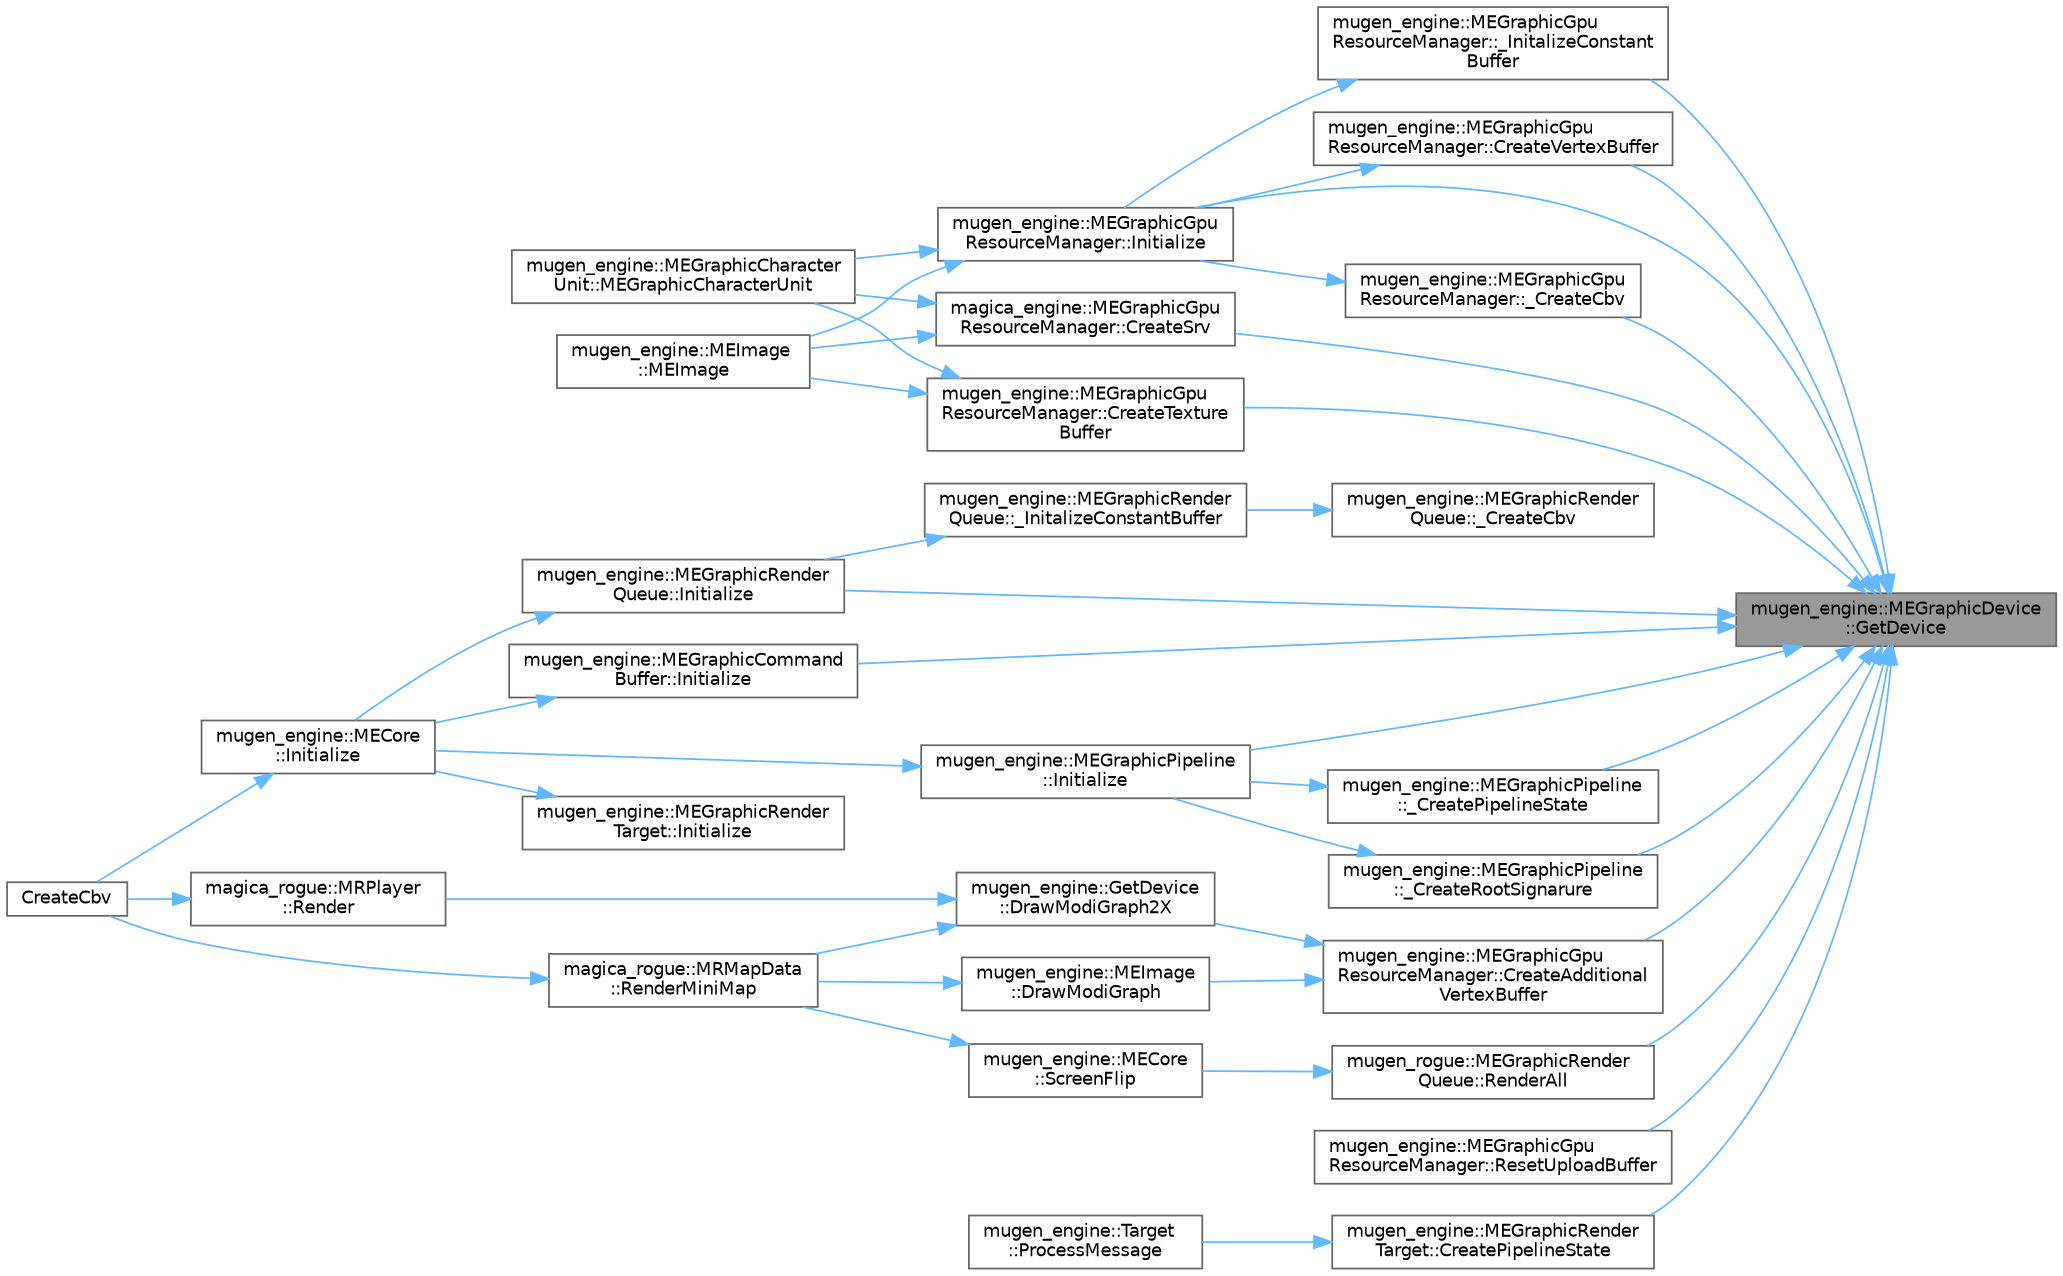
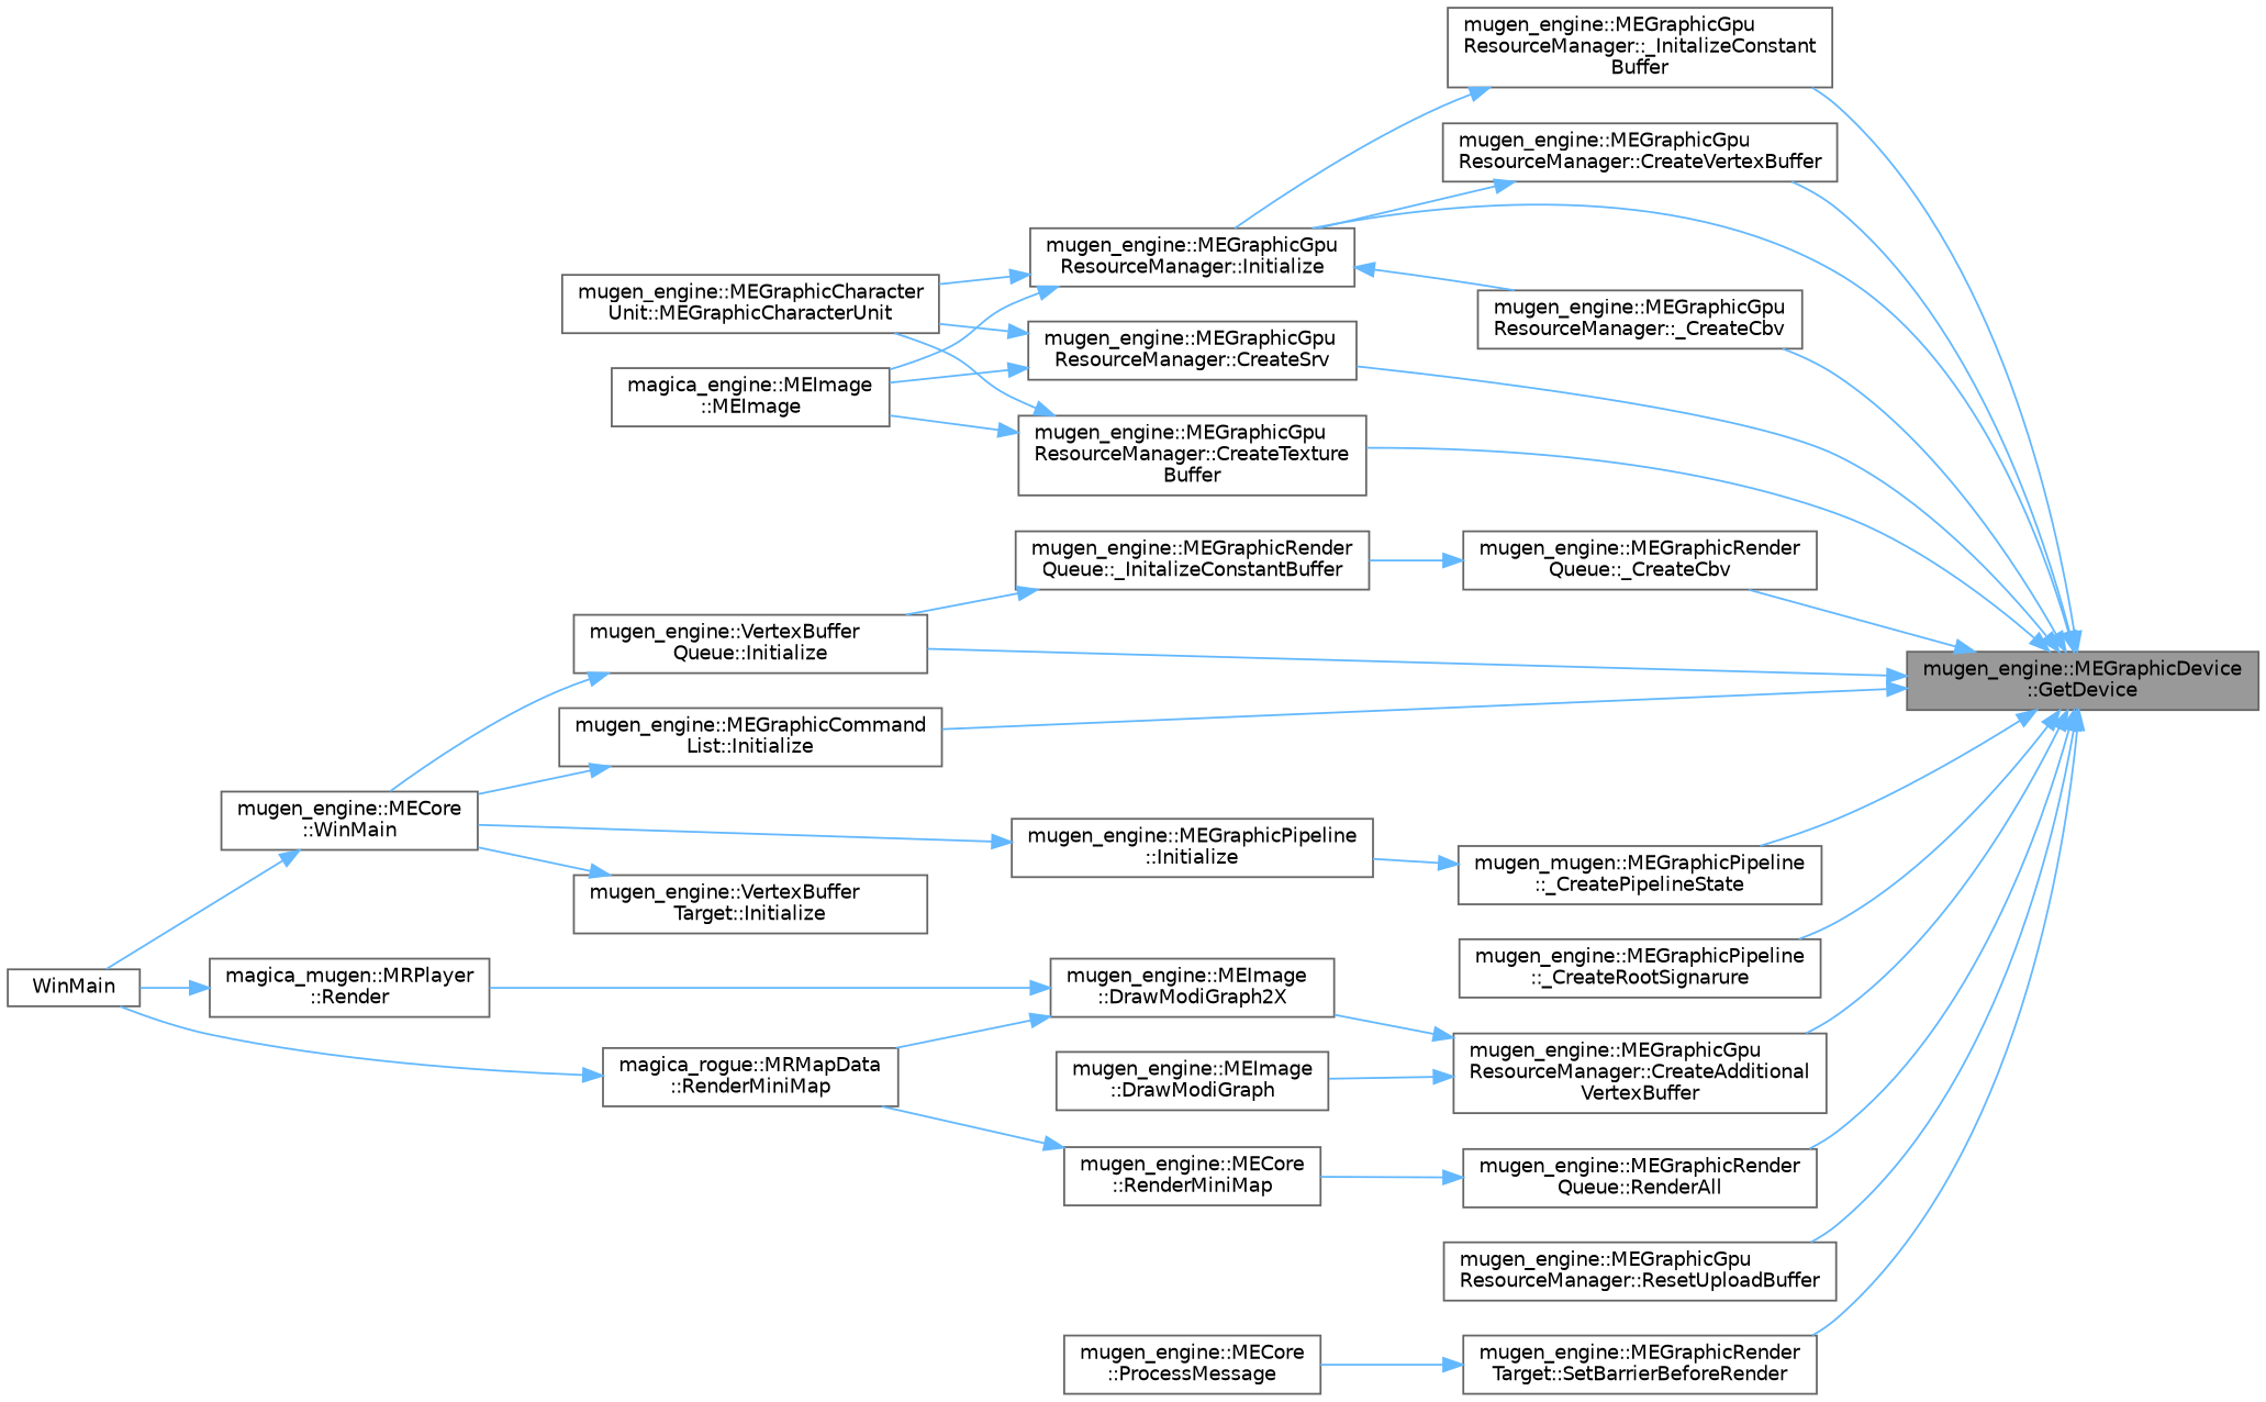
  digraph {
    rankdir=RL
    node [color=grey40 fillcolor=white fontname=Helvetica fontsize=10 shape=box style=filled]
    edge [color=steelblue1 dir=back fontname=Helvetica fontsize=10 labelfontname=Helvetica labelfontsize=10 style=solid]
    n1 [color=gray40 fillcolor=grey60 fontcolor=black height=0.2 label="mugen_engine::MEGraphicDevice\l::GetDevice" width=0.4]
    n2 [height=0.2 label="mugen_engine::MEGraphicGpu\lResourceManager::_CreateCbv" width=0.4]
    n3 [height=0.2 label="mugen_engine::MEGraphicGpu\lResourceManager::Initialize" width=0.4]
    n4 [height=0.2 label="mugen_engine::MEGraphicRender\lQueue::_CreateCbv" width=0.4]
-   n5 [height=0.2 label="mugen_engine::MEGraphicRender\lQueue::Initialize" width=0.4]
-   n6 [height=0.2 label="mugen_engine::MEGraphicPipeline\l::_CreatePipelineState" width=0.4]
+   n5 [height=0.2 label="mugen_engine::VertexBuffer\lQueue::Initialize" width=0.4]
+   n6 [height=0.2 label="mugen_mugen::MEGraphicPipeline\l::_CreatePipelineState" width=0.4]
    n7 [height=0.2 label="mugen_engine::MEGraphicPipeline\l::_CreateRootSignarure" width=0.4]
    n8 [height=0.2 label="mugen_engine::MEGraphicGpu\lResourceManager::_InitalizeConstant\lBuffer" width=0.4]
    n9 [height=0.2 label="mugen_engine::MEGraphicGpu\lResourceManager::CreateAdditional\lVertexBuffer" width=0.4]
-   n10 [height=0.2 label="magica_engine::MEGraphicGpu\lResourceManager::CreateSrv" width=0.4]
+   n10 [height=0.2 label="mugen_engine::MEGraphicGpu\lResourceManager::CreateSrv" width=0.4]
    n11 [height=0.2 label="mugen_engine::MEGraphicGpu\lResourceManager::CreateTexture\lBuffer" width=0.4]
    n12 [height=0.2 label="mugen_engine::MEGraphicGpu\lResourceManager::CreateVertexBuffer" width=0.4]
-   n13 [height=0.2 label="mugen_engine::MEGraphicCommand\lBuffer::Initialize" width=0.4]
-   n14 [height=0.2 label="mugen_rogue::MEGraphicRender\lQueue::RenderAll" width=0.4]
+   n13 [height=0.2 label="mugen_engine::MEGraphicCommand\lList::Initialize" width=0.4]
+   n14 [height=0.2 label="mugen_engine::MEGraphicRender\lQueue::RenderAll" width=0.4]
    n15 [height=0.2 label="mugen_engine::MEGraphicGpu\lResourceManager::ResetUploadBuffer" width=0.4]
-   n16 [height=0.2 label="mugen_engine::MEGraphicRender\lTarget::CreatePipelineState" width=0.4]
+   n16 [height=0.2 label="mugen_engine::MEGraphicRender\lTarget::SetBarrierBeforeRender" width=0.4]
    n17 [height=0.2 label="mugen_engine::MEGraphicCharacter\lUnit::MEGraphicCharacterUnit" width=0.4]
-   n18 [height=0.2 label="mugen_engine::MEImage\l::MEImage" width=0.4]
+   n18 [height=0.2 label="magica_engine::MEImage\l::MEImage" width=0.4]
    n19 [height=0.2 label="mugen_engine::MEGraphicRender\lQueue::_InitalizeConstantBuffer" width=0.4]
-   n20 [height=0.2 label="mugen_engine::MECore\l::Initialize" width=0.4]
+   n20 [height=0.2 label="mugen_engine::MECore\l::WinMain" width=0.4]
    n21 [height=0.2 label="mugen_engine::MEGraphicPipeline\l::Initialize" width=0.4]
    n22 [height=0.2 label="mugen_engine::MEImage\l::DrawModiGraph" width=0.4]
-   n23 [height=0.2 label="mugen_engine::GetDevice\l::DrawModiGraph2X" width=0.4]
-   n24 [height=0.2 label="mugen_engine::MEGraphicRender\lTarget::Initialize" width=0.4]
-   n25 [height=0.2 label="mugen_engine::MECore\l::ScreenFlip" width=0.4]
-   n26 [height=0.2 label="mugen_engine::Target\l::ProcessMessage" width=0.4]
-   n27 [height=0.2 label=CreateCbv width=0.4]
+   n23 [height=0.2 label="mugen_engine::MEImage\l::DrawModiGraph2X" width=0.4]
+   n24 [height=0.2 label="mugen_engine::VertexBuffer\lTarget::Initialize" width=0.4]
+   n25 [height=0.2 label="mugen_engine::MECore\l::RenderMiniMap" width=0.4]
+   n26 [height=0.2 label="mugen_engine::MECore\l::ProcessMessage" width=0.4]
+   n27 [height=0.2 label=WinMain width=0.4]
    n28 [height=0.2 label="magica_rogue::MRMapData\l::RenderMiniMap" width=0.4]
-   n29 [height=0.2 label="magica_rogue::MRPlayer\l::Render" width=0.4]
+   n29 [height=0.2 label="magica_mugen::MRPlayer\l::Render" width=0.4]
    n1 -> n2
    n1 -> n3
-   n1 -> n21
+   n1 -> n4
    n1 -> n5
    n1 -> n6
    n1 -> n7
    n1 -> n8
    n1 -> n9
    n1 -> n10
    n1 -> n11
    n1 -> n12
    n1 -> n13
    n1 -> n14
    n1 -> n15
    n1 -> n16
-   n2 -> n3
+   n3 -> n2
    n3 -> n17
    n3 -> n18
    n4 -> n19
    n5 -> n20
    n6 -> n21
-   n7 -> n21
    n8 -> n3
    n9 -> n22
    n9 -> n23
    n10 -> n17
    n10 -> n18
    n11 -> n17
    n11 -> n18
    n12 -> n3
    n13 -> n20
    n14 -> n25
    n16 -> n26
    n19 -> n5
    n20 -> n27
    n21 -> n20
-   n22 -> n28
    n23 -> n28
    n23 -> n29
    n24 -> n20
    n25 -> n28
    n28 -> n27
    n29 -> n27
  }
